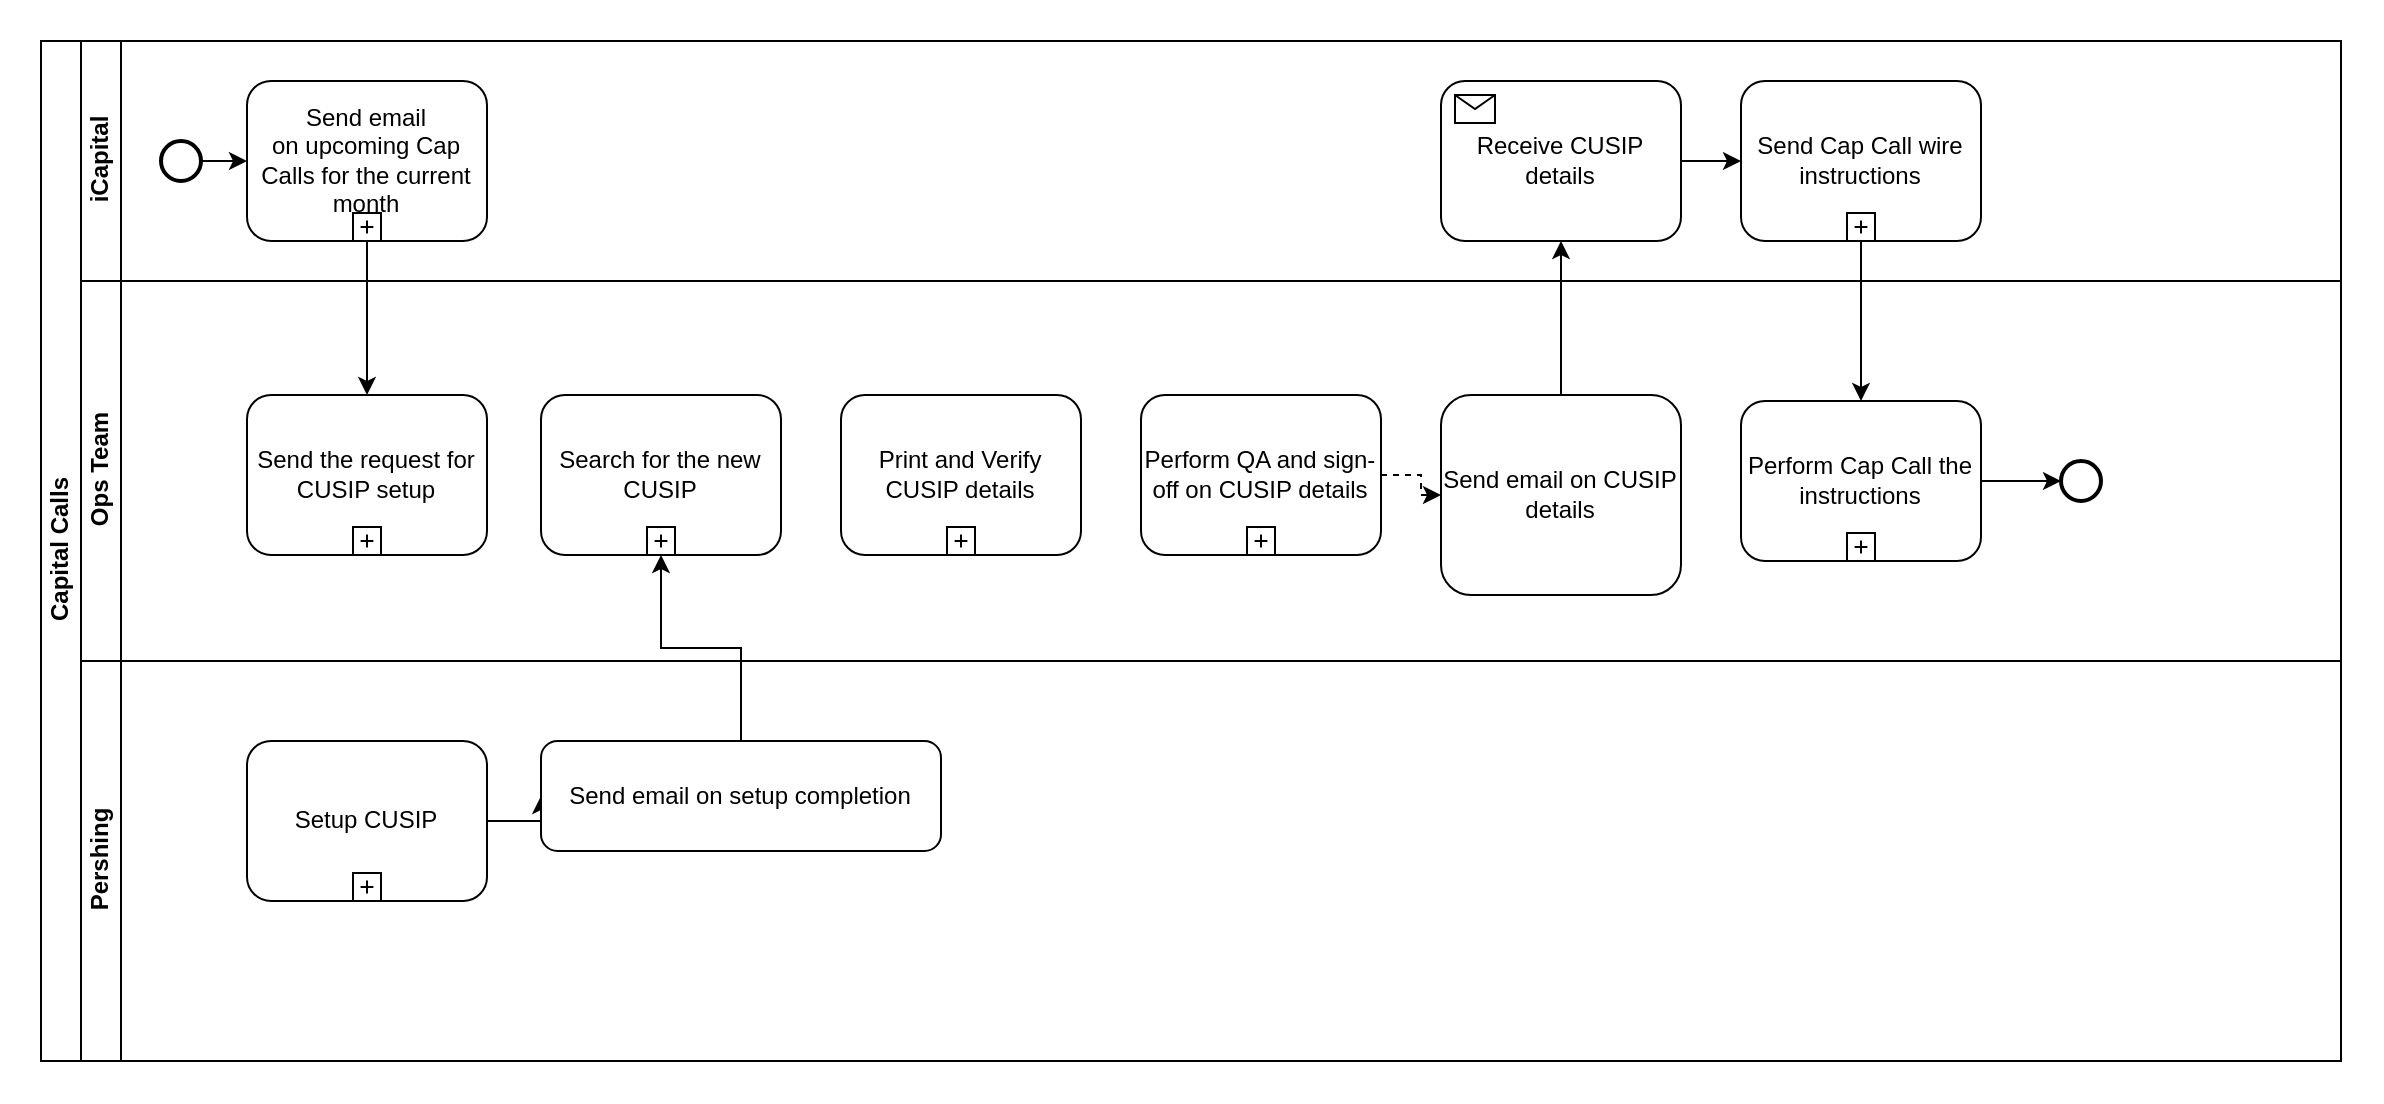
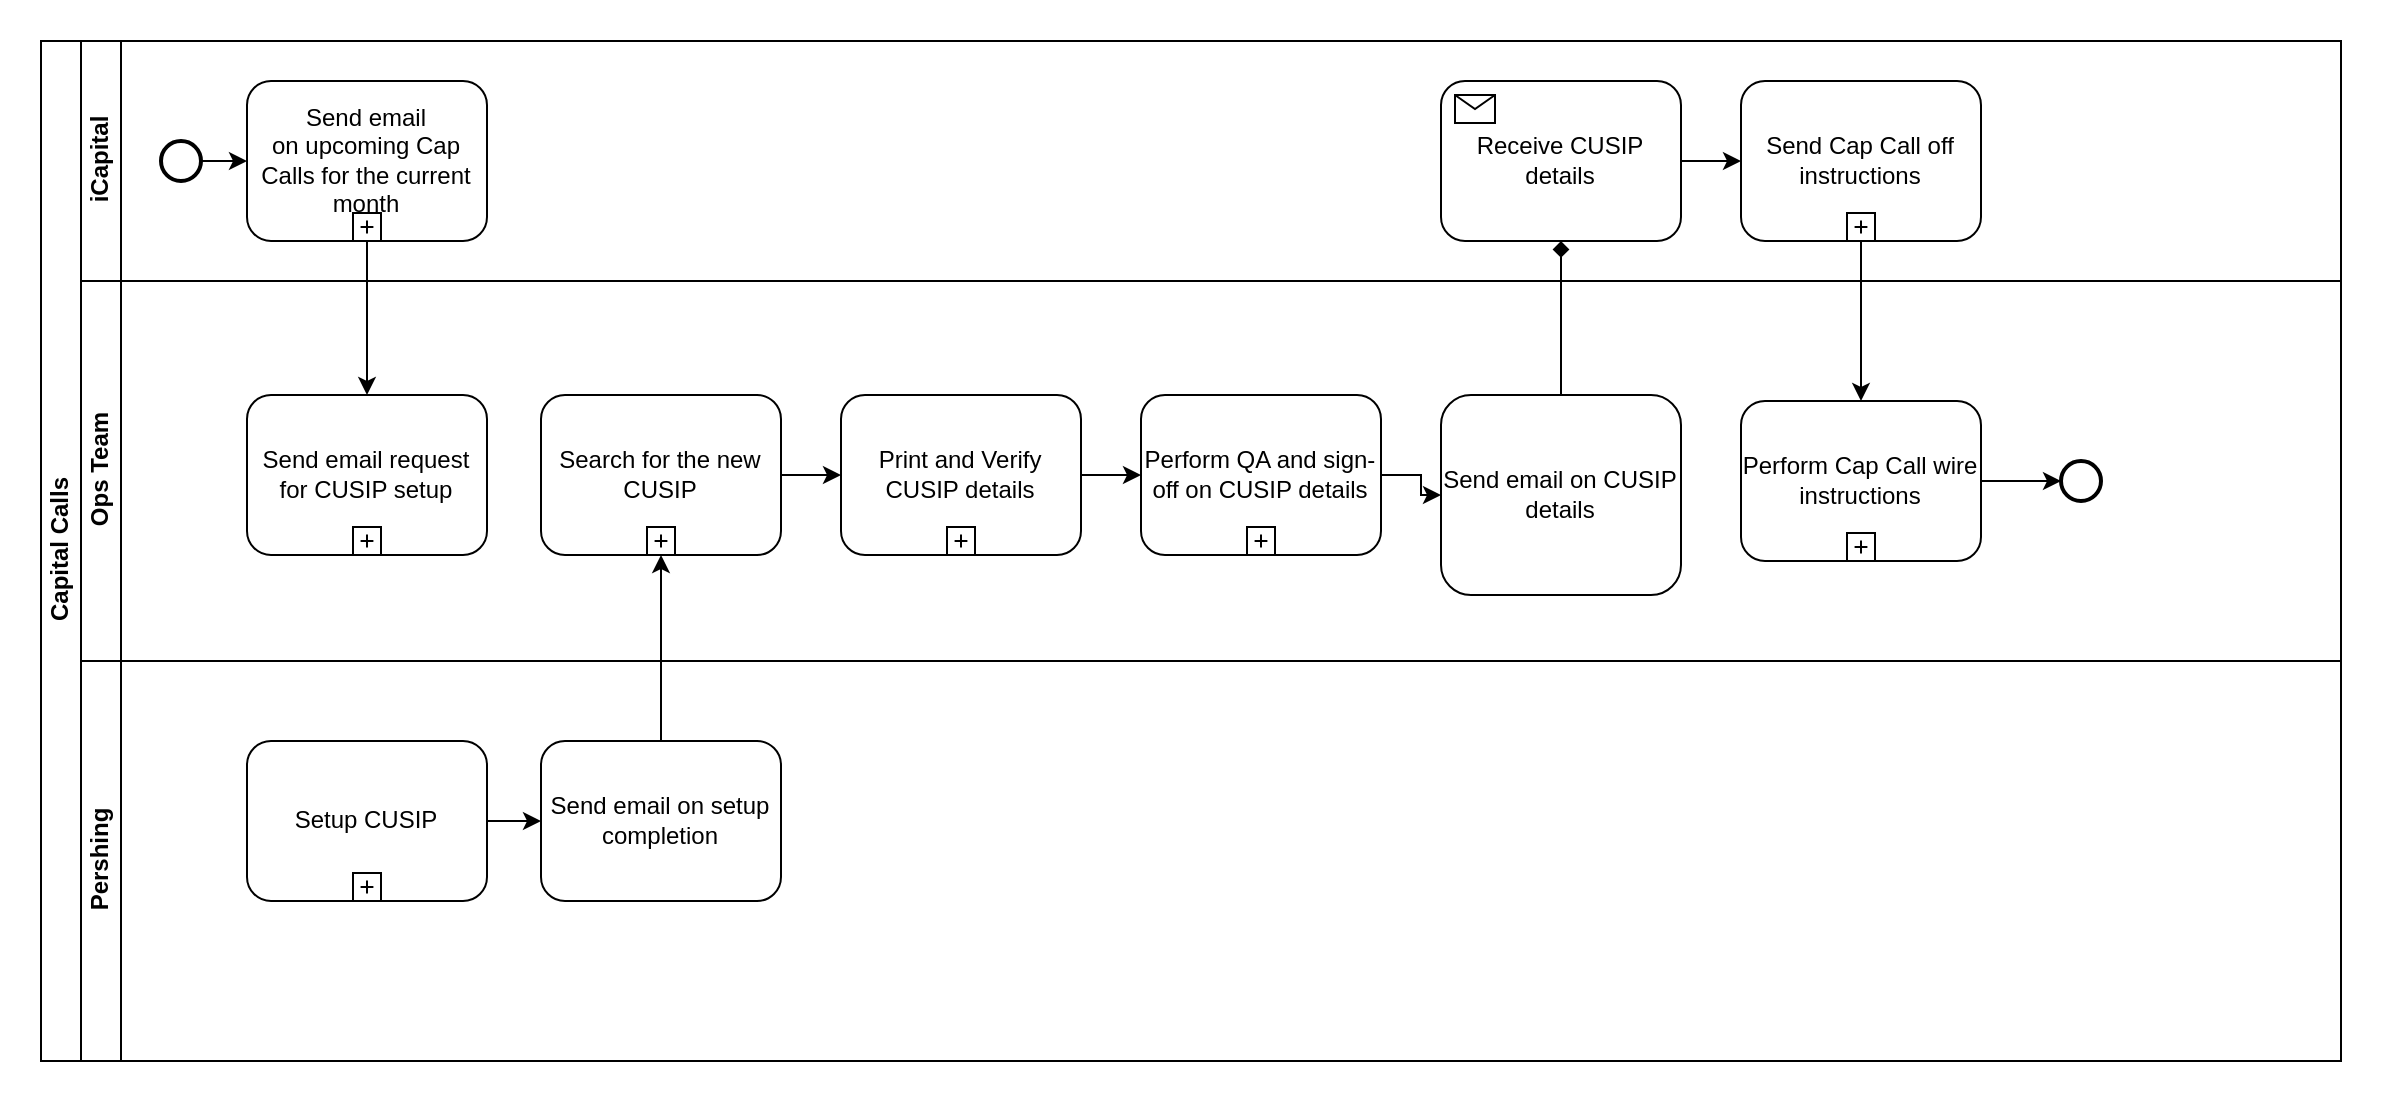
  <mxCell id="0" />
  <mxCell id="1" parent="0" />
  <mxCell id="2" value="Capital Calls" style="swimlane;html=1;childLayout=stackLayout;resizeParent=1;resizeParentMax=0;horizontal=0;startSize=20;horizontalStack=0;" parent="1" vertex="1"><mxGeometry x="20" y="20" width="1150" height="510" as="geometry" /></mxCell>
  <mxCell id="3" value="iCapital" style="swimlane;html=1;startSize=20;horizontal=0;" parent="2" vertex="1"><mxGeometry x="20" width="1130" height="120" as="geometry" /></mxCell>
  <mxCell id="4" value="" style="edgeStyle=orthogonalEdgeStyle;rounded=0;orthogonalLoop=1;jettySize=auto;html=1;" edge="1" parent="3" source="7" target="5"><mxGeometry relative="1" as="geometry" /></mxCell>
  <mxCell id="5" value="Send email on&amp;nbsp;upcoming Cap Calls for the current month" style="html=1;whiteSpace=wrap;rounded=1;dropTarget=0;" vertex="1" parent="3"><mxGeometry x="83" y="20" width="120" height="80" as="geometry" /></mxCell>
  <mxCell id="6" value="" style="html=1;shape=plus;outlineConnect=0;" vertex="1" parent="5"><mxGeometry x="0.5" y="1" width="14" height="14" relative="1" as="geometry"><mxPoint x="-7" y="-14" as="offset" /></mxGeometry></mxCell>
  <mxCell id="7" value="" style="strokeWidth=2;html=1;shape=mxgraph.flowchart.start_2;whiteSpace=wrap;" vertex="1" parent="3"><mxGeometry x="40" y="50" width="20" height="20" as="geometry" /></mxCell>
  <mxCell id="8" value="" style="edgeStyle=orthogonalEdgeStyle;rounded=0;orthogonalLoop=1;jettySize=auto;html=1;" edge="1" parent="3" source="9" target="11"><mxGeometry relative="1" as="geometry" /></mxCell>
  <mxCell id="9" value="Receive CUSIP details" style="html=1;whiteSpace=wrap;rounded=1;dropTarget=0;" vertex="1" parent="3"><mxGeometry x="680" y="20" width="120" height="80" as="geometry" /></mxCell>
  <mxCell id="10" value="" style="html=1;shape=message;outlineConnect=0;" vertex="1" parent="9"><mxGeometry width="20" height="14" relative="1" as="geometry"><mxPoint x="7" y="7" as="offset" /></mxGeometry></mxCell>
- <mxCell id="11" value="Send&amp;nbsp;Cap Call wire instructions" style="html=1;whiteSpace=wrap;rounded=1;dropTarget=0;" vertex="1" parent="3"><mxGeometry x="830" y="20" width="120" height="80" as="geometry" /></mxCell>
+ <mxCell id="11" value="Send&amp;nbsp;Cap Call off instructions" style="html=1;whiteSpace=wrap;rounded=1;dropTarget=0;" vertex="1" parent="3"><mxGeometry x="830" y="20" width="120" height="80" as="geometry" /></mxCell>
  <mxCell id="12" value="" style="html=1;shape=plus;outlineConnect=0;" vertex="1" parent="11"><mxGeometry x="0.5" y="1" width="14" height="14" relative="1" as="geometry"><mxPoint x="-7" y="-14" as="offset" /></mxGeometry></mxCell>
  <mxCell id="13" value="Ops Team" style="swimlane;html=1;startSize=20;horizontal=0;" parent="2" vertex="1"><mxGeometry x="20" y="120" width="1130" height="190" as="geometry" /></mxCell>
- <mxCell id="14" value="" style="edgeStyle=orthogonalEdgeStyle;rounded=0;orthogonalLoop=1;jettySize=auto;html=1;entryX=0;entryY=0.5;entryDx=0;entryDy=0;dashed=1;" edge="1" parent="13" source="15" target="25"><mxGeometry relative="1" as="geometry"><mxPoint x="680.0" y="96.0" as="targetPoint" /></mxGeometry></mxCell>
+ <mxCell id="14" value="" style="edgeStyle=orthogonalEdgeStyle;rounded=0;orthogonalLoop=1;jettySize=auto;html=1;entryX=0;entryY=0.5;entryDx=0;entryDy=0;" edge="1" parent="13" source="15" target="25"><mxGeometry relative="1" as="geometry"><mxPoint x="680.0" y="96.0" as="targetPoint" /></mxGeometry></mxCell>
  <mxCell id="15" value="Perform QA and sign-off on CUSIP details" style="html=1;whiteSpace=wrap;rounded=1;dropTarget=0;" vertex="1" parent="13"><mxGeometry x="530" y="57" width="120" height="80" as="geometry" /></mxCell>
  <mxCell id="16" value="" style="html=1;shape=plus;outlineConnect=0;" vertex="1" parent="15"><mxGeometry x="0.5" y="1" width="14" height="14" relative="1" as="geometry"><mxPoint x="-7" y="-14" as="offset" /></mxGeometry></mxCell>
  <mxCell id="17" value="Search for the new CUSIP" style="html=1;whiteSpace=wrap;rounded=1;dropTarget=0;" vertex="1" parent="13"><mxGeometry x="230" y="57" width="120" height="80" as="geometry" /></mxCell>
  <mxCell id="18" value="" style="html=1;shape=plus;outlineConnect=0;" vertex="1" parent="17"><mxGeometry x="0.5" y="1" width="14" height="14" relative="1" as="geometry"><mxPoint x="-7" y="-14" as="offset" /></mxGeometry></mxCell>
- <mxCell id="19" value="Send the&amp;nbsp;request for CUSIP setup" style="html=1;whiteSpace=wrap;rounded=1;dropTarget=0;" vertex="1" parent="13"><mxGeometry x="83" y="57" width="120" height="80" as="geometry" /></mxCell>
+ <mxCell id="19" value="Send email&amp;nbsp;request for CUSIP setup" style="html=1;whiteSpace=wrap;rounded=1;dropTarget=0;" vertex="1" parent="13"><mxGeometry x="83" y="57" width="120" height="80" as="geometry" /></mxCell>
  <mxCell id="20" value="" style="html=1;shape=plus;outlineConnect=0;" vertex="1" parent="19"><mxGeometry x="0.5" y="1" width="14" height="14" relative="1" as="geometry"><mxPoint x="-7" y="-14" as="offset" /></mxGeometry></mxCell>
+ <mxCell id="21" value="" style="edgeStyle=orthogonalEdgeStyle;rounded=0;orthogonalLoop=1;jettySize=auto;html=1;" edge="1" parent="13" source="17" target="23"><mxGeometry relative="1" as="geometry" /></mxCell>
+ <mxCell id="22" value="" style="edgeStyle=orthogonalEdgeStyle;rounded=0;orthogonalLoop=1;jettySize=auto;html=1;" edge="1" parent="13" source="23" target="15"><mxGeometry relative="1" as="geometry" /></mxCell>
  <mxCell id="23" value="Print and Verify CUSIP details" style="html=1;whiteSpace=wrap;rounded=1;dropTarget=0;" vertex="1" parent="13"><mxGeometry x="380" y="57" width="120" height="80" as="geometry" /></mxCell>
  <mxCell id="24" value="" style="html=1;shape=plus;outlineConnect=0;" vertex="1" parent="23"><mxGeometry x="0.5" y="1" width="14" height="14" relative="1" as="geometry"><mxPoint x="-7" y="-14" as="offset" /></mxGeometry></mxCell>
  <mxCell id="25" value="Send email on CUSIP details" style="shape=ext;rounded=1;html=1;whiteSpace=wrap;" vertex="1" parent="13"><mxGeometry x="680" y="57" width="120" height="100" as="geometry" /></mxCell>
  <mxCell id="26" value="" style="strokeWidth=2;html=1;shape=mxgraph.flowchart.start_2;whiteSpace=wrap;" vertex="1" parent="13"><mxGeometry x="990" y="90" width="20" height="20" as="geometry" /></mxCell>
  <mxCell id="27" value="" style="edgeStyle=orthogonalEdgeStyle;rounded=0;orthogonalLoop=1;jettySize=auto;html=1;" edge="1" parent="13" source="28"><mxGeometry relative="1" as="geometry"><mxPoint x="990" y="100" as="targetPoint" /></mxGeometry></mxCell>
- <mxCell id="28" value="Perform Cap Call the instructions" style="html=1;whiteSpace=wrap;rounded=1;dropTarget=0;" vertex="1" parent="13"><mxGeometry x="830" y="60" width="120" height="80" as="geometry" /></mxCell>
+ <mxCell id="28" value="Perform Cap Call wire instructions" style="html=1;whiteSpace=wrap;rounded=1;dropTarget=0;" vertex="1" parent="13"><mxGeometry x="830" y="60" width="120" height="80" as="geometry" /></mxCell>
  <mxCell id="29" value="" style="html=1;shape=plus;outlineConnect=0;" vertex="1" parent="28"><mxGeometry x="0.5" y="1" width="14" height="14" relative="1" as="geometry"><mxPoint x="-7" y="-14" as="offset" /></mxGeometry></mxCell>
  <mxCell id="30" value="Pershing" style="swimlane;html=1;startSize=20;horizontal=0;" parent="2" vertex="1"><mxGeometry x="20" y="310" width="1130" height="200" as="geometry" /></mxCell>
  <mxCell id="31" style="edgeStyle=orthogonalEdgeStyle;rounded=0;orthogonalLoop=1;jettySize=auto;html=1;exitX=1;exitY=0.5;exitDx=0;exitDy=0;entryX=0;entryY=0.5;entryDx=0;entryDy=0;" edge="1" parent="30" source="32" target="34"><mxGeometry relative="1" as="geometry" /></mxCell>
  <mxCell id="32" value="Setup CUSIP" style="html=1;whiteSpace=wrap;rounded=1;dropTarget=0;" vertex="1" parent="30"><mxGeometry x="83" y="40" width="120" height="80" as="geometry" /></mxCell>
  <mxCell id="33" value="" style="html=1;shape=plus;outlineConnect=0;" vertex="1" parent="32"><mxGeometry x="0.5" y="1" width="14" height="14" relative="1" as="geometry"><mxPoint x="-7" y="-14" as="offset" /></mxGeometry></mxCell>
- <mxCell id="34" value="Send email on setup completion" style="shape=ext;rounded=1;html=1;whiteSpace=wrap;" vertex="1" parent="30"><mxGeometry x="230" y="40" width="200" height="55" as="geometry" /></mxCell>
+ <mxCell id="34" value="Send email on setup completion" style="shape=ext;rounded=1;html=1;whiteSpace=wrap;" vertex="1" parent="30"><mxGeometry x="230" y="40" width="120" height="80" as="geometry" /></mxCell>
  <mxCell id="35" value="" style="edgeStyle=orthogonalEdgeStyle;rounded=0;orthogonalLoop=1;jettySize=auto;html=1;" edge="1" parent="2" source="5" target="19"><mxGeometry relative="1" as="geometry" /></mxCell>
  <mxCell id="36" value="" style="edgeStyle=orthogonalEdgeStyle;rounded=0;orthogonalLoop=1;jettySize=auto;html=1;entryX=0.5;entryY=1;entryDx=0;entryDy=0;" edge="1" parent="2" source="34" target="18"><mxGeometry relative="1" as="geometry"><mxPoint x="320" y="270" as="targetPoint" /></mxGeometry></mxCell>
- <mxCell id="37" value="" style="edgeStyle=orthogonalEdgeStyle;rounded=0;orthogonalLoop=1;jettySize=auto;html=1;" edge="1" parent="2" source="25" target="9"><mxGeometry relative="1" as="geometry" /></mxCell>
+ <mxCell id="37" value="" style="edgeStyle=orthogonalEdgeStyle;rounded=0;orthogonalLoop=1;jettySize=auto;html=1;endArrow=diamond;" edge="1" parent="2" source="25" target="9"><mxGeometry relative="1" as="geometry" /></mxCell>
  <mxCell id="38" value="" style="edgeStyle=orthogonalEdgeStyle;rounded=0;orthogonalLoop=1;jettySize=auto;html=1;" edge="1" parent="2" source="12" target="28"><mxGeometry relative="1" as="geometry" /></mxCell>
